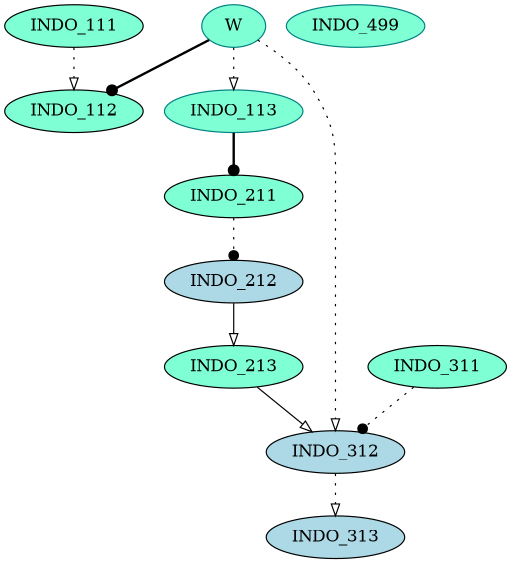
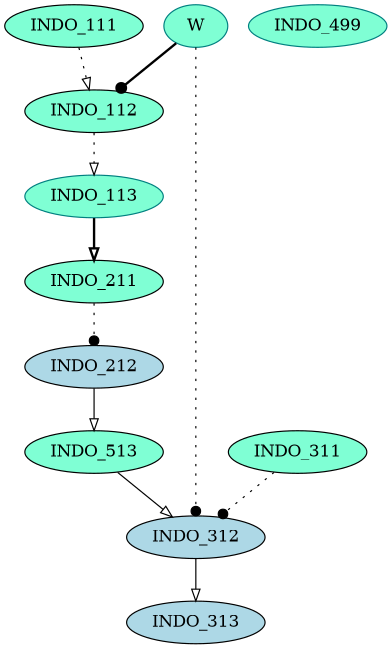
  digraph {
    node [color=black fillcolor=aquamarine style=filled]
    edge [arrowhead=onormal color=black style=dotted]
    INDO_111
    INDO_112
    INDO_113 [color=teal]
    INDO_211
    W [color=teal]
    INDO_312 [fillcolor=lightblue]
    INDO_212 [fillcolor=lightblue]
-   INDO_213
+   INDO_213 [label=INDO_513]
    INDO_313 [fillcolor=lightblue]
    INDO_311
    INDO_499 [color=teal]
    INDO_111 -> INDO_112
-   W -> INDO_113
-   INDO_113 -> INDO_211 [arrowhead=dot style=bold]
+   INDO_112 -> INDO_113
+   INDO_113 -> INDO_211 [style=bold]
    INDO_211 -> INDO_212 [arrowhead=dot]
    W -> INDO_112 [arrowhead=dot style=bold]
-   W -> INDO_312
-   INDO_312 -> INDO_313
+   W -> INDO_312 [arrowhead=dot]
+   INDO_312 -> INDO_313 [style=solid]
    INDO_212 -> INDO_213 [style=solid]
    INDO_213 -> INDO_312 [style=solid]
    INDO_311 -> INDO_312 [arrowhead=dot]
  }
